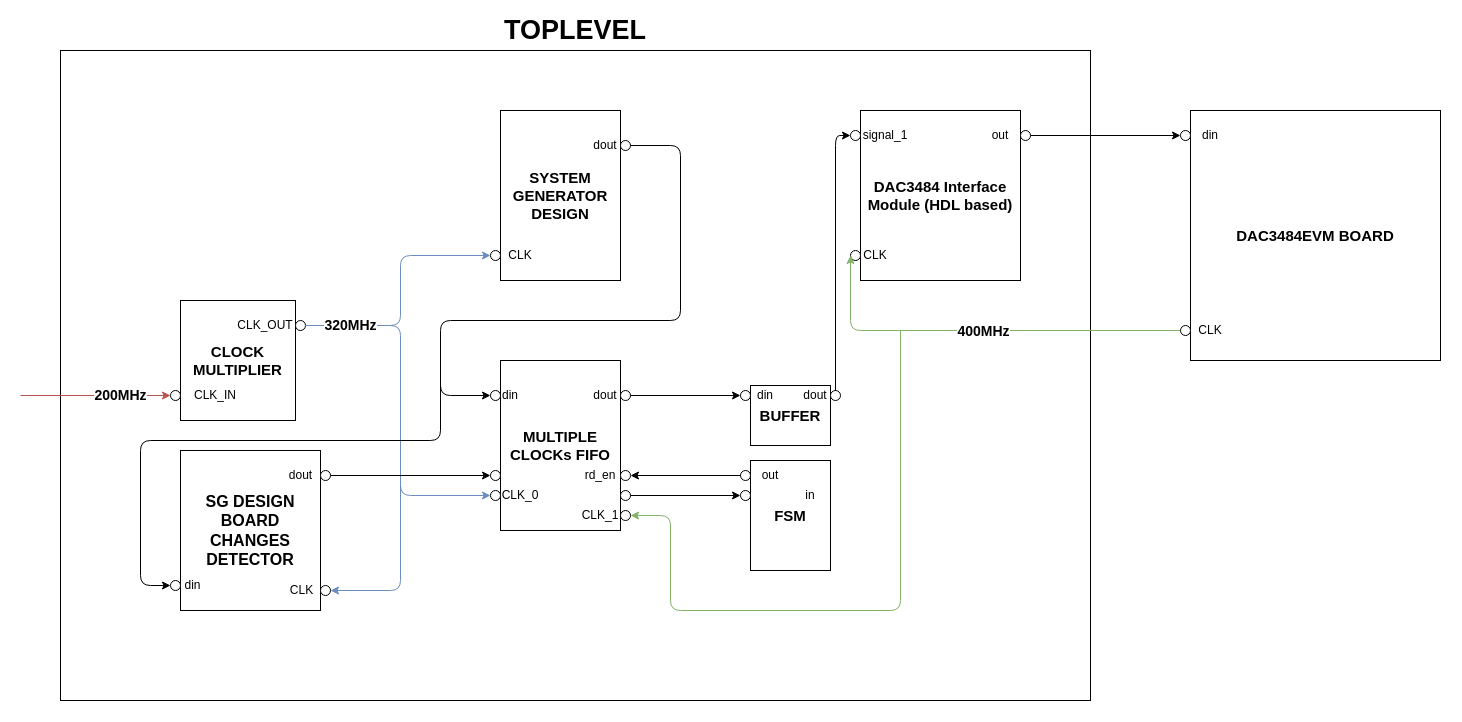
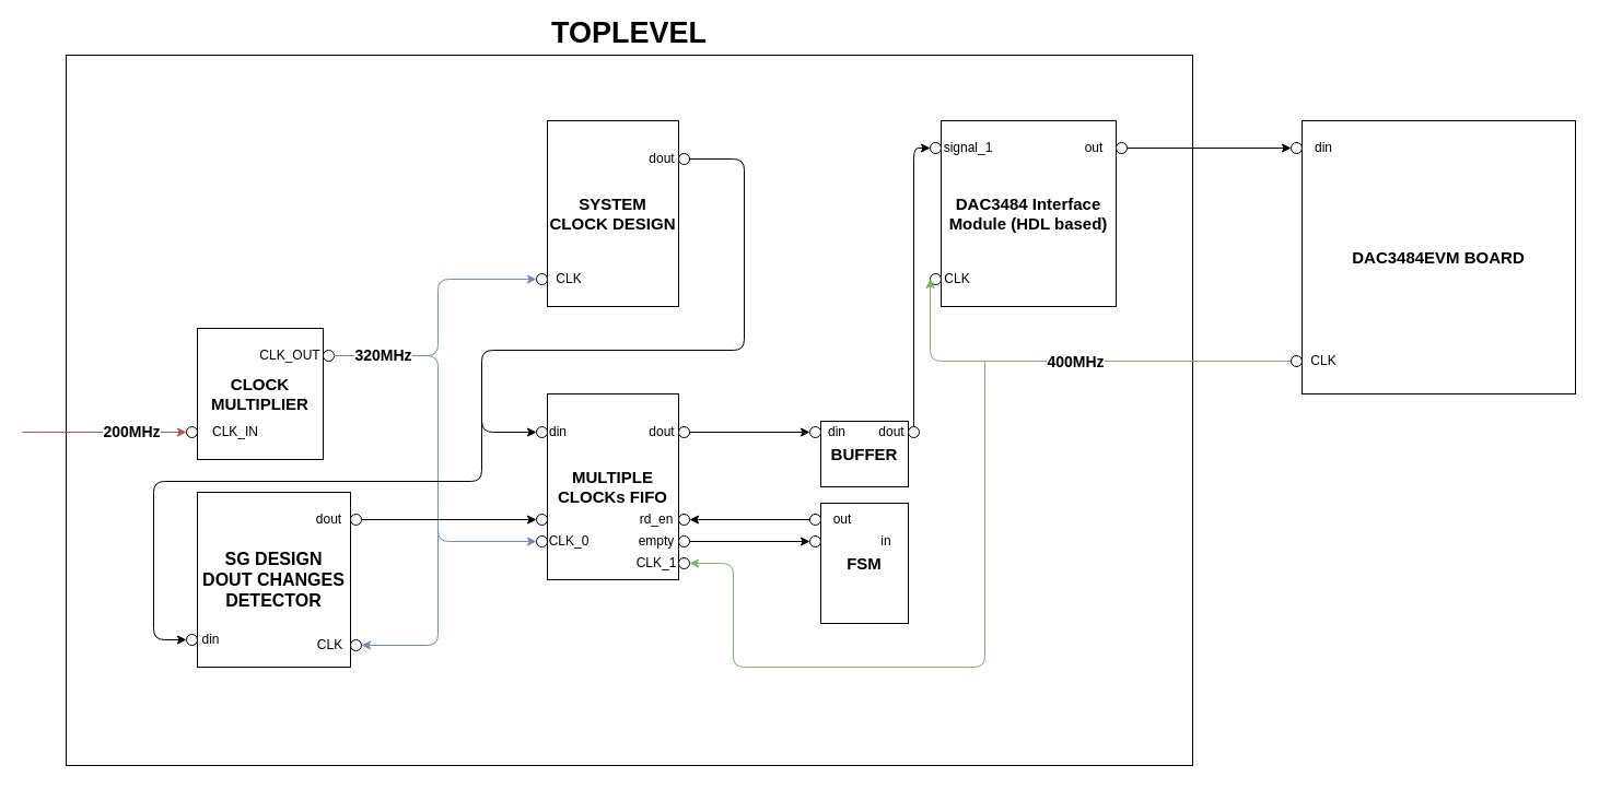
  <mxCell id="0" />
  <mxCell id="1" parent="0" />
  <mxCell id="2" value="" style="rounded=0;whiteSpace=wrap;html=1;fontSize=14;fillColor=none;" vertex="1" parent="1"><mxGeometry x="60" y="50" width="1030" height="650" as="geometry" /></mxCell>
- <mxCell id="3" value="&lt;b&gt;&lt;font style=&quot;font-size: 15px&quot;&gt;SYSTEM GENERATOR DESIGN&lt;/font&gt;&lt;/b&gt;" style="rounded=0;whiteSpace=wrap;html=1;" vertex="1" parent="1"><mxGeometry x="500" y="110" width="120" height="170" as="geometry" /></mxCell>
+ <mxCell id="3" value="&lt;b&gt;&lt;font style=&quot;font-size: 15px&quot;&gt;SYSTEM CLOCK DESIGN&lt;/font&gt;&lt;/b&gt;" style="rounded=0;whiteSpace=wrap;html=1;" vertex="1" parent="1"><mxGeometry x="500" y="110" width="120" height="170" as="geometry" /></mxCell>
  <mxCell id="4" value="&lt;font size=&quot;1&quot;&gt;&lt;b style=&quot;font-size: 15px&quot;&gt;DAC3484 Interface Module (HDL based)&lt;/b&gt;&lt;/font&gt;" style="rounded=0;whiteSpace=wrap;html=1;" vertex="1" parent="1"><mxGeometry x="860" y="110" width="160" height="170" as="geometry" /></mxCell>
  <mxCell id="5" value="" style="ellipse;whiteSpace=wrap;html=1;aspect=fixed;" vertex="1" parent="1"><mxGeometry x="850" y="130" width="10" height="10" as="geometry" /></mxCell>
  <mxCell id="6" value="" style="ellipse;whiteSpace=wrap;html=1;aspect=fixed;" vertex="1" parent="1"><mxGeometry x="850" y="250" width="10" height="10" as="geometry" /></mxCell>
  <mxCell id="7" value="&lt;div&gt;&lt;b&gt;&lt;font style=&quot;font-size: 15px&quot;&gt;MULTIPLE CLOCKs FIFO&lt;/font&gt;&lt;/b&gt;&lt;/div&gt;" style="rounded=0;whiteSpace=wrap;html=1;align=center;" vertex="1" parent="1"><mxGeometry x="500" y="360" width="120" height="170" as="geometry" /></mxCell>
  <mxCell id="8" value="" style="ellipse;whiteSpace=wrap;html=1;aspect=fixed;" vertex="1" parent="1"><mxGeometry x="620" y="510" width="10" height="10" as="geometry" /></mxCell>
  <mxCell id="9" value="" style="ellipse;whiteSpace=wrap;html=1;aspect=fixed;" vertex="1" parent="1"><mxGeometry x="620" y="390" width="10" height="10" as="geometry" /></mxCell>
  <mxCell id="10" value="" style="ellipse;whiteSpace=wrap;html=1;aspect=fixed;" vertex="1" parent="1"><mxGeometry x="620" y="470" width="10" height="10" as="geometry" /></mxCell>
  <mxCell id="11" value="" style="ellipse;whiteSpace=wrap;html=1;aspect=fixed;" vertex="1" parent="1"><mxGeometry x="490" y="490" width="10" height="10" as="geometry" /></mxCell>
  <mxCell id="12" value="" style="ellipse;whiteSpace=wrap;html=1;aspect=fixed;" vertex="1" parent="1"><mxGeometry x="490" y="390" width="10" height="10" as="geometry" /></mxCell>
  <mxCell id="13" value="" style="ellipse;whiteSpace=wrap;html=1;aspect=fixed;" vertex="1" parent="1"><mxGeometry x="490" y="470" width="10" height="10" as="geometry" /></mxCell>
  <mxCell id="14" value="CLK_0" style="text;html=1;strokeColor=none;fillColor=none;align=center;verticalAlign=middle;whiteSpace=wrap;rounded=0;" vertex="1" parent="1"><mxGeometry x="500" y="485" width="40" height="20" as="geometry" /></mxCell>
  <mxCell id="15" value="CLK_1" style="text;html=1;strokeColor=none;fillColor=none;align=center;verticalAlign=middle;whiteSpace=wrap;rounded=0;" vertex="1" parent="1"><mxGeometry x="580" y="505" width="40" height="20" as="geometry" /></mxCell>
  <mxCell id="16" value="rd_en" style="text;html=1;strokeColor=none;fillColor=none;align=center;verticalAlign=middle;whiteSpace=wrap;rounded=0;" vertex="1" parent="1"><mxGeometry x="580" y="465" width="40" height="20" as="geometry" /></mxCell>
  <mxCell id="17" value="din" style="text;html=1;strokeColor=none;fillColor=none;align=center;verticalAlign=middle;whiteSpace=wrap;rounded=0;" vertex="1" parent="1"><mxGeometry x="490" y="385" width="40" height="20" as="geometry" /></mxCell>
  <mxCell id="18" value="dout" style="text;html=1;strokeColor=none;fillColor=none;align=center;verticalAlign=middle;whiteSpace=wrap;rounded=0;" vertex="1" parent="1"><mxGeometry x="590" y="385" width="30" height="20" as="geometry" /></mxCell>
  <mxCell id="19" value="signal_1" style="text;html=1;strokeColor=none;fillColor=none;align=center;verticalAlign=middle;whiteSpace=wrap;rounded=0;" vertex="1" parent="1"><mxGeometry x="870" y="125" width="30" height="20" as="geometry" /></mxCell>
  <mxCell id="20" value="CLK" style="text;html=1;strokeColor=none;fillColor=none;align=center;verticalAlign=middle;whiteSpace=wrap;rounded=0;" vertex="1" parent="1"><mxGeometry x="860" y="245" width="30" height="20" as="geometry" /></mxCell>
  <mxCell id="21" value="" style="endArrow=classic;html=1;entryX=0;entryY=0.5;entryDx=0;entryDy=0;fillColor=#d5e8d4;strokeColor=#82b366;exitX=0;exitY=0.5;exitDx=0;exitDy=0;" edge="1" parent="1" source="68" target="6"><mxGeometry width="50" height="50" relative="1" as="geometry"><mxPoint x="1150" y="330" as="sourcePoint" /><mxPoint x="970" y="380" as="targetPoint" /><Array as="points"><mxPoint x="850" y="330" /></Array></mxGeometry></mxCell>
  <mxCell id="22" value="400MHz" style="edgeLabel;html=1;align=center;verticalAlign=middle;resizable=0;points=[];fontSize=14;fontStyle=1" vertex="1" connectable="0" parent="21"><mxGeometry x="-0.475" relative="1" as="geometry"><mxPoint x="-91.43" as="offset" /></mxGeometry></mxCell>
  <mxCell id="23" value="" style="endArrow=classic;html=1;entryX=1;entryY=0.5;entryDx=0;entryDy=0;fillColor=#d5e8d4;strokeColor=#82b366;" edge="1" parent="1" target="8"><mxGeometry width="50" height="50" relative="1" as="geometry"><mxPoint x="900" y="330" as="sourcePoint" /><mxPoint x="965" y="380" as="targetPoint" /><Array as="points"><mxPoint x="900" y="610" /><mxPoint x="670" y="610" /><mxPoint x="670" y="515" /></Array></mxGeometry></mxCell>
  <mxCell id="24" value="" style="endArrow=classic;html=1;exitX=1;exitY=0.5;exitDx=0;exitDy=0;entryX=0;entryY=0.5;entryDx=0;entryDy=0;" edge="1" parent="1" source="9" target="26"><mxGeometry width="50" height="50" relative="1" as="geometry"><mxPoint x="820" y="420" as="sourcePoint" /><mxPoint x="700" y="395" as="targetPoint" /></mxGeometry></mxCell>
  <mxCell id="25" value="&lt;font style=&quot;font-size: 15px&quot;&gt;&lt;b&gt;BUFFER&lt;/b&gt;&lt;/font&gt;" style="rounded=0;whiteSpace=wrap;html=1;" vertex="1" parent="1"><mxGeometry x="750" y="385" width="80" height="60" as="geometry" /></mxCell>
  <mxCell id="26" value="" style="ellipse;whiteSpace=wrap;html=1;aspect=fixed;" vertex="1" parent="1"><mxGeometry x="740" y="390" width="10" height="10" as="geometry" /></mxCell>
  <mxCell id="27" value="din" style="text;html=1;strokeColor=none;fillColor=none;align=center;verticalAlign=middle;whiteSpace=wrap;rounded=0;" vertex="1" parent="1"><mxGeometry x="750" y="385" width="30" height="20" as="geometry" /></mxCell>
  <mxCell id="28" value="dout" style="text;html=1;strokeColor=none;fillColor=none;align=center;verticalAlign=middle;whiteSpace=wrap;rounded=0;" vertex="1" parent="1"><mxGeometry x="800" y="385" width="30" height="20" as="geometry" /></mxCell>
  <mxCell id="29" value="" style="ellipse;whiteSpace=wrap;html=1;aspect=fixed;" vertex="1" parent="1"><mxGeometry x="830" y="390" width="10" height="10" as="geometry" /></mxCell>
  <mxCell id="30" value="" style="endArrow=classic;html=1;entryX=0;entryY=0.5;entryDx=0;entryDy=0;exitX=0.5;exitY=0;exitDx=0;exitDy=0;" edge="1" parent="1" source="29" target="5"><mxGeometry width="50" height="50" relative="1" as="geometry"><mxPoint x="780" y="340" as="sourcePoint" /><mxPoint x="830" y="290" as="targetPoint" /><Array as="points"><mxPoint x="835" y="135" /></Array></mxGeometry></mxCell>
  <mxCell id="31" value="" style="ellipse;whiteSpace=wrap;html=1;aspect=fixed;" vertex="1" parent="1"><mxGeometry x="620" y="140" width="10" height="10" as="geometry" /></mxCell>
  <mxCell id="32" value="dout" style="text;html=1;strokeColor=none;fillColor=none;align=center;verticalAlign=middle;whiteSpace=wrap;rounded=0;" vertex="1" parent="1"><mxGeometry x="590" y="135" width="30" height="20" as="geometry" /></mxCell>
  <mxCell id="33" value="" style="endArrow=classic;html=1;entryX=0;entryY=0.5;entryDx=0;entryDy=0;exitX=1;exitY=0.5;exitDx=0;exitDy=0;" edge="1" parent="1" source="31" target="17"><mxGeometry width="50" height="50" relative="1" as="geometry"><mxPoint x="430" y="350" as="sourcePoint" /><mxPoint x="480" y="300" as="targetPoint" /><Array as="points"><mxPoint x="680" y="145" /><mxPoint x="680" y="320" /><mxPoint x="440" y="320" /><mxPoint x="440" y="395" /></Array></mxGeometry></mxCell>
  <mxCell id="34" value="" style="ellipse;whiteSpace=wrap;html=1;aspect=fixed;" vertex="1" parent="1"><mxGeometry x="490" y="250" width="10" height="10" as="geometry" /></mxCell>
  <mxCell id="35" value="CLK" style="text;html=1;strokeColor=none;fillColor=none;align=center;verticalAlign=middle;whiteSpace=wrap;rounded=0;" vertex="1" parent="1"><mxGeometry x="505" y="245" width="30" height="20" as="geometry" /></mxCell>
  <mxCell id="36" value="&lt;b&gt;&lt;font style=&quot;font-size: 15px&quot;&gt;CLOCK MULTIPLIER&lt;/font&gt;&lt;/b&gt;" style="rounded=0;whiteSpace=wrap;html=1;" vertex="1" parent="1"><mxGeometry x="180" y="300" width="115" height="120" as="geometry" /></mxCell>
  <mxCell id="37" value="" style="ellipse;whiteSpace=wrap;html=1;aspect=fixed;" vertex="1" parent="1"><mxGeometry x="170" y="390" width="10" height="10" as="geometry" /></mxCell>
  <mxCell id="38" value="" style="ellipse;whiteSpace=wrap;html=1;aspect=fixed;" vertex="1" parent="1"><mxGeometry x="295" y="320" width="10" height="10" as="geometry" /></mxCell>
  <mxCell id="39" value="" style="endArrow=classic;html=1;exitX=1;exitY=0.5;exitDx=0;exitDy=0;entryX=0;entryY=0.5;entryDx=0;entryDy=0;fillColor=#dae8fc;strokeColor=#6c8ebf;" edge="1" parent="1" source="38" target="34"><mxGeometry width="50" height="50" relative="1" as="geometry"><mxPoint x="400" y="180" as="sourcePoint" /><mxPoint x="450" y="130" as="targetPoint" /><Array as="points"><mxPoint x="400" y="325" /><mxPoint x="400" y="255" /></Array></mxGeometry></mxCell>
  <mxCell id="40" value="CLK_OUT" style="text;html=1;strokeColor=none;fillColor=none;align=center;verticalAlign=middle;whiteSpace=wrap;rounded=0;" vertex="1" parent="1"><mxGeometry x="250" y="315" width="30" height="20" as="geometry" /></mxCell>
  <mxCell id="41" value="CLK_IN" style="text;html=1;strokeColor=none;fillColor=none;align=center;verticalAlign=middle;whiteSpace=wrap;rounded=0;" vertex="1" parent="1"><mxGeometry x="200" y="385" width="30" height="20" as="geometry" /></mxCell>
  <mxCell id="42" value="200MHz" style="endArrow=classic;html=1;entryX=0;entryY=0.5;entryDx=0;entryDy=0;fillColor=#f8cecc;strokeColor=#b85450;fontSize=14;fontStyle=1" edge="1" parent="1" target="37"><mxGeometry x="0.333" width="50" height="50" relative="1" as="geometry"><mxPoint x="20" y="395" as="sourcePoint" /><mxPoint x="110" y="380" as="targetPoint" /><mxPoint as="offset" /></mxGeometry></mxCell>
  <mxCell id="43" value="320MHz" style="endArrow=classic;html=1;exitX=1;exitY=0.5;exitDx=0;exitDy=0;entryX=0;entryY=0.5;entryDx=0;entryDy=0;fillColor=#dae8fc;strokeColor=#6c8ebf;fontStyle=1;fontSize=14;" edge="1" parent="1" source="38" target="11"><mxGeometry x="-0.747" width="50" height="50" relative="1" as="geometry"><mxPoint x="410" y="530" as="sourcePoint" /><mxPoint x="460" y="480" as="targetPoint" /><Array as="points"><mxPoint x="400" y="325" /><mxPoint x="400" y="495" /></Array><mxPoint as="offset" /></mxGeometry></mxCell>
  <mxCell id="44" value="&lt;b&gt;&lt;font style=&quot;font-size: 15px&quot;&gt;FSM&lt;/font&gt;&lt;/b&gt;" style="rounded=0;whiteSpace=wrap;html=1;" vertex="1" parent="1"><mxGeometry x="750" y="460" width="80" height="110" as="geometry" /></mxCell>
  <mxCell id="45" value="" style="ellipse;whiteSpace=wrap;html=1;aspect=fixed;" vertex="1" parent="1"><mxGeometry x="740" y="470" width="10" height="10" as="geometry" /></mxCell>
  <mxCell id="46" value="" style="endArrow=classic;html=1;entryX=1;entryY=0.5;entryDx=0;entryDy=0;exitX=0;exitY=0.5;exitDx=0;exitDy=0;" edge="1" parent="1" source="45" target="10"><mxGeometry width="50" height="50" relative="1" as="geometry"><mxPoint x="490" y="700" as="sourcePoint" /><mxPoint x="540" y="650" as="targetPoint" /></mxGeometry></mxCell>
  <mxCell id="47" value="out" style="text;html=1;strokeColor=none;fillColor=none;align=center;verticalAlign=middle;whiteSpace=wrap;rounded=0;" vertex="1" parent="1"><mxGeometry x="750" y="465" width="40" height="20" as="geometry" /></mxCell>
  <mxCell id="48" value="" style="ellipse;whiteSpace=wrap;html=1;aspect=fixed;" vertex="1" parent="1"><mxGeometry x="620" y="490" width="10" height="10" as="geometry" /></mxCell>
+ <mxCell id="49" value="empty" style="text;html=1;strokeColor=none;fillColor=none;align=center;verticalAlign=middle;whiteSpace=wrap;rounded=0;" vertex="1" parent="1"><mxGeometry x="580" y="485" width="40" height="20" as="geometry" /></mxCell>
  <mxCell id="50" value="" style="ellipse;whiteSpace=wrap;html=1;aspect=fixed;" vertex="1" parent="1"><mxGeometry x="740" y="490" width="10" height="10" as="geometry" /></mxCell>
  <mxCell id="51" value="in" style="text;html=1;strokeColor=none;fillColor=none;align=center;verticalAlign=middle;whiteSpace=wrap;rounded=0;" vertex="1" parent="1"><mxGeometry x="800" y="485" width="20" height="20" as="geometry" /></mxCell>
  <mxCell id="52" value="" style="endArrow=classic;html=1;exitX=1;exitY=0.5;exitDx=0;exitDy=0;entryX=0;entryY=0.5;entryDx=0;entryDy=0;" edge="1" parent="1" source="48" target="50"><mxGeometry width="50" height="50" relative="1" as="geometry"><mxPoint x="580" y="580" as="sourcePoint" /><mxPoint x="530" y="570" as="targetPoint" /></mxGeometry></mxCell>
- <mxCell id="53" value="&lt;font style=&quot;font-size: 16px&quot;&gt;&lt;b&gt;SG DESIGN BOARD CHANGES DETECTOR&lt;/b&gt;&lt;/font&gt;" style="rounded=0;whiteSpace=wrap;html=1;" vertex="1" parent="1"><mxGeometry x="180" y="450" width="140" height="160" as="geometry" /></mxCell>
+ <mxCell id="53" value="&lt;font style=&quot;font-size: 16px&quot;&gt;&lt;b&gt;SG DESIGN DOUT CHANGES DETECTOR&lt;/b&gt;&lt;/font&gt;" style="rounded=0;whiteSpace=wrap;html=1;" vertex="1" parent="1"><mxGeometry x="180" y="450" width="140" height="160" as="geometry" /></mxCell>
  <mxCell id="54" value="" style="ellipse;whiteSpace=wrap;html=1;aspect=fixed;" vertex="1" parent="1"><mxGeometry x="320" y="470" width="10" height="10" as="geometry" /></mxCell>
  <mxCell id="55" value="" style="ellipse;whiteSpace=wrap;html=1;aspect=fixed;" vertex="1" parent="1"><mxGeometry x="170" y="580" width="10" height="10" as="geometry" /></mxCell>
  <mxCell id="56" value="din" style="text;html=1;strokeColor=none;fillColor=none;align=center;verticalAlign=middle;whiteSpace=wrap;rounded=0;" vertex="1" parent="1"><mxGeometry x="180" y="575" width="25" height="20" as="geometry" /></mxCell>
  <mxCell id="57" value="dout" style="text;html=1;strokeColor=none;fillColor=none;align=center;verticalAlign=middle;whiteSpace=wrap;rounded=0;" vertex="1" parent="1"><mxGeometry x="287.5" y="465" width="25" height="20" as="geometry" /></mxCell>
  <mxCell id="58" value="" style="endArrow=classic;html=1;entryX=0;entryY=0.5;entryDx=0;entryDy=0;" edge="1" parent="1" target="55"><mxGeometry width="50" height="50" relative="1" as="geometry"><mxPoint x="440" y="380" as="sourcePoint" /><mxPoint x="450" y="600" as="targetPoint" /><Array as="points"><mxPoint x="440" y="440" /><mxPoint x="140" y="440" /><mxPoint x="140" y="585" /></Array></mxGeometry></mxCell>
  <mxCell id="59" value="" style="endArrow=classic;html=1;exitX=1;exitY=0.5;exitDx=0;exitDy=0;entryX=0;entryY=0.5;entryDx=0;entryDy=0;" edge="1" parent="1" source="54" target="13"><mxGeometry width="50" height="50" relative="1" as="geometry"><mxPoint x="400" y="590" as="sourcePoint" /><mxPoint x="450" y="540" as="targetPoint" /></mxGeometry></mxCell>
  <mxCell id="60" value="CLK" style="text;html=1;strokeColor=none;fillColor=none;align=center;verticalAlign=middle;whiteSpace=wrap;rounded=0;" vertex="1" parent="1"><mxGeometry x="287.5" y="580" width="27" height="20" as="geometry" /></mxCell>
  <mxCell id="61" value="" style="ellipse;whiteSpace=wrap;html=1;aspect=fixed;" vertex="1" parent="1"><mxGeometry x="320" y="585" width="10" height="10" as="geometry" /></mxCell>
  <mxCell id="62" value="" style="endArrow=classic;html=1;entryX=1;entryY=0.5;entryDx=0;entryDy=0;fillColor=#dae8fc;strokeColor=#6c8ebf;" edge="1" parent="1" target="61"><mxGeometry width="50" height="50" relative="1" as="geometry"><mxPoint x="400" y="480" as="sourcePoint" /><mxPoint x="420" y="550" as="targetPoint" /><Array as="points"><mxPoint x="400" y="590" /></Array></mxGeometry></mxCell>
  <mxCell id="63" value="" style="endArrow=classic;html=1;fontSize=14;exitX=1;exitY=0.5;exitDx=0;exitDy=0;entryX=0;entryY=0.5;entryDx=0;entryDy=0;" edge="1" parent="1" source="64" target="70"><mxGeometry width="50" height="50" relative="1" as="geometry"><mxPoint x="1060" y="150" as="sourcePoint" /><mxPoint x="1150" y="135" as="targetPoint" /></mxGeometry></mxCell>
  <mxCell id="64" value="" style="ellipse;whiteSpace=wrap;html=1;aspect=fixed;" vertex="1" parent="1"><mxGeometry x="1020" y="130" width="10" height="10" as="geometry" /></mxCell>
  <mxCell id="65" value="out" style="text;html=1;strokeColor=none;fillColor=none;align=center;verticalAlign=middle;whiteSpace=wrap;rounded=0;" vertex="1" parent="1"><mxGeometry x="990" y="125" width="20" height="20" as="geometry" /></mxCell>
  <mxCell id="66" value="&lt;b&gt;&lt;font style=&quot;font-size: 27px&quot;&gt;TOPLEVEL&lt;/font&gt;&lt;/b&gt;" style="text;html=1;strokeColor=none;fillColor=none;align=center;verticalAlign=middle;whiteSpace=wrap;rounded=0;fontSize=14;" vertex="1" parent="1"><mxGeometry x="555" y="20" width="40" height="20" as="geometry" /></mxCell>
  <mxCell id="67" value="&lt;b&gt;&lt;font style=&quot;font-size: 15px&quot;&gt;DAC3484EVM BOARD&lt;/font&gt;&lt;/b&gt;" style="rounded=0;whiteSpace=wrap;html=1;fontSize=14;" vertex="1" parent="1"><mxGeometry x="1190" y="110" width="250" height="250" as="geometry" /></mxCell>
  <mxCell id="68" value="" style="ellipse;whiteSpace=wrap;html=1;aspect=fixed;" vertex="1" parent="1"><mxGeometry x="1180" y="325" width="10" height="10" as="geometry" /></mxCell>
  <mxCell id="69" value="CLK" style="text;html=1;strokeColor=none;fillColor=none;align=center;verticalAlign=middle;whiteSpace=wrap;rounded=0;" vertex="1" parent="1"><mxGeometry x="1200" y="320" width="20" height="20" as="geometry" /></mxCell>
  <mxCell id="70" value="" style="ellipse;whiteSpace=wrap;html=1;aspect=fixed;" vertex="1" parent="1"><mxGeometry x="1180" y="130" width="10" height="10" as="geometry" /></mxCell>
  <mxCell id="71" value="din" style="text;html=1;strokeColor=none;fillColor=none;align=center;verticalAlign=middle;whiteSpace=wrap;rounded=0;" vertex="1" parent="1"><mxGeometry x="1200" y="125" width="20" height="20" as="geometry" /></mxCell>
